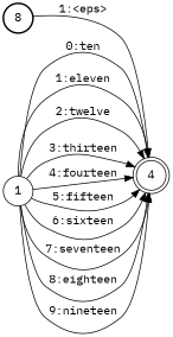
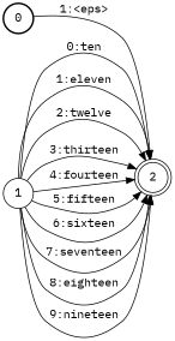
  digraph {
    fontname="IBM Plex Mono"
    nodesep=0.25
    rankdir=LR
    ranksep=0.4
    node [fontname="IBM Plex Mono" fontsize=14 shape=circle style=solid]
    edge [fontname="IBM Plex Mono" fontsize=14]
-   n1 [label=8 style=bold]
-   n2 [label=4 shape=doublecircle]
+   n1 [label=0 style=bold]
+   n2 [label=2 shape=doublecircle]
    n3 [label=1]
    n1 -> n2 [label="1:<eps>"]
    n3 -> n2 [label="0:ten"]
    n3 -> n2 [label="1:eleven"]
    n3 -> n2 [label="2:twelve"]
    n3 -> n2 [label="3:thirteen"]
    n3 -> n2 [label="4:fourteen"]
    n3 -> n2 [label="5:fifteen"]
    n3 -> n2 [label="6:sixteen"]
    n3 -> n2 [label="7:seventeen"]
    n3 -> n2 [label="8:eighteen"]
    n3 -> n2 [label="9:nineteen"]
  }
